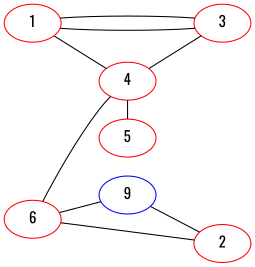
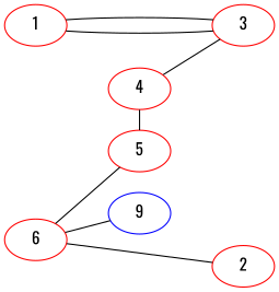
  graph {
    fontname=Oswald
    rankdir=LR
    node [color=red fontname=Oswald]
    edge [fontname=Oswald]
    4
    5
    n3 [color=blue label=9]
    3
    2
    1
    6
    subgraph sub_1 {
      rank=same
      4
      5
      n3
    }
    subgraph sub_2 {
      rank=max
      3
      2
    }
    subgraph sub_3 {
      rank=min
      1
      6
    }
    4 -- 5
    4 -- 3
    5 -- n3 [style=invis]
-   4 -- 6
-   2 -- n3
+   5 -- 6
    2 -- 6 [weight=3]
-   1 -- 4
    1 -- 3
    1 -- 3
    6 -- n3
  }
